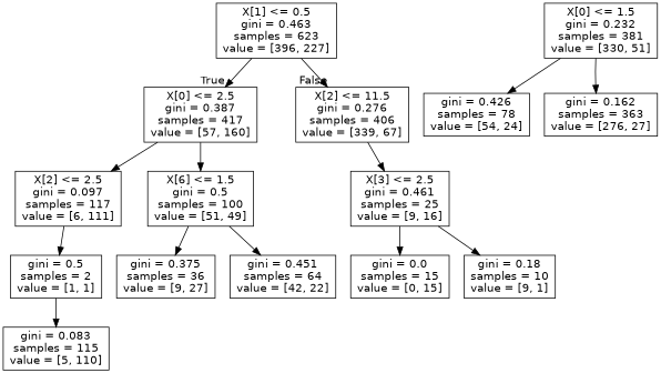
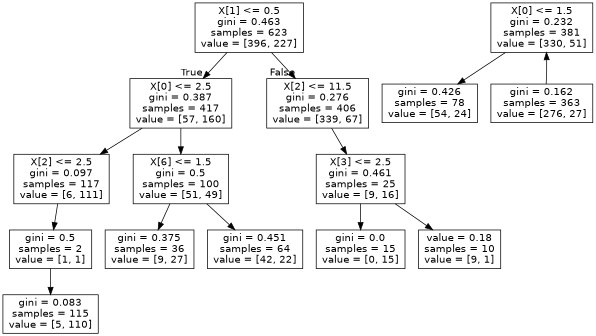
  digraph {
    node [fontname=helvetica shape=box]
    edge [fontname=helvetica]
    n1 [label="X[1] <= 0.5\ngini = 0.463\nsamples = 623\nvalue = [396, 227]"]
    n2 [label="X[0] <= 2.5\ngini = 0.387\nsamples = 417\nvalue = [57, 160]"]
    n3 [label="X[2] <= 11.5\ngini = 0.276\nsamples = 406\nvalue = [339, 67]"]
    n4 [label="X[2] <= 2.5\ngini = 0.097\nsamples = 117\nvalue = [6, 111]"]
    n5 [label="X[6] <= 1.5\ngini = 0.5\nsamples = 100\nvalue = [51, 49]"]
    n6 [label="X[3] <= 2.5\ngini = 0.461\nsamples = 25\nvalue = [9, 16]"]
    n7 [label="gini = 0.5\nsamples = 2\nvalue = [1, 1]"]
    n8 [label="gini = 0.375\nsamples = 36\nvalue = [9, 27]"]
    n9 [label="gini = 0.451\nsamples = 64\nvalue = [42, 22]"]
    n10 [label="gini = 0.083\nsamples = 115\nvalue = [5, 110]"]
    n11 [label="gini = 0.0\nsamples = 15\nvalue = [0, 15]"]
-   n12 [label="gini = 0.18\nsamples = 10\nvalue = [9, 1]"]
+   n12 [label="value = 0.18\nsamples = 10\nvalue = [9, 1]"]
    n13 [label="X[0] <= 1.5\ngini = 0.232\nsamples = 381\nvalue = [330, 51]"]
    n14 [label="gini = 0.426\nsamples = 78\nvalue = [54, 24]"]
    n15 [label="gini = 0.162\nsamples = 363\nvalue = [276, 27]"]
    n1 -> n2 [headlabel=True labelangle=45 labeldistance=2.5]
    n1 -> n3 [headlabel=False labelangle=-45 labeldistance=2.5]
    n2 -> n4
    n2 -> n5
    n3 -> n6
    n4 -> n7
    n5 -> n8
    n5 -> n9
    n6 -> n11
    n6 -> n12
    n7 -> n10
    n13 -> n14
-   n13 -> n15
+   n15 -> n13
  }
